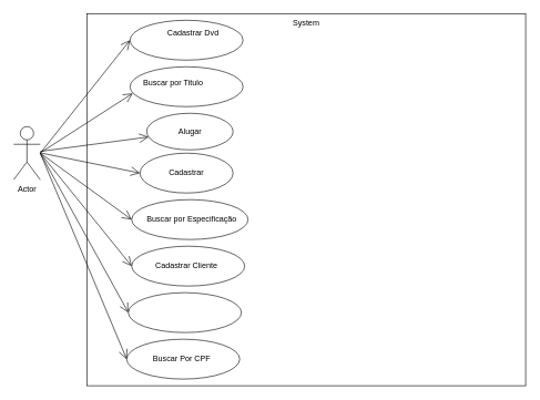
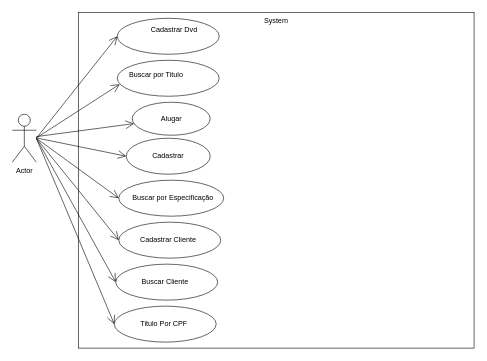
  <mxCell id="0" />
  <mxCell id="1" parent="0" />
  <mxCell id="2" value="Actor" style="shape=umlActor;verticalLabelPosition=bottom;verticalAlign=top;html=1;outlineConnect=0;" parent="1" vertex="1"><mxGeometry x="20" y="190" width="40" height="80" as="geometry" /></mxCell>
  <mxCell id="3" value="" style="rounded=0;whiteSpace=wrap;html=1;" parent="1" vertex="1"><mxGeometry x="130" y="20" width="660" height="560" as="geometry" /></mxCell>
  <mxCell id="4" value="System" style="text;html=1;strokeColor=none;fillColor=none;align=center;verticalAlign=middle;whiteSpace=wrap;rounded=0;" parent="1" vertex="1"><mxGeometry x="430" y="20" width="60" height="30" as="geometry" /></mxCell>
  <mxCell id="5" value="" style="ellipse;whiteSpace=wrap;html=1;" parent="1" vertex="1"><mxGeometry x="195" width="170" height="60" as="geometry" y="30" /></mxCell>
  <mxCell id="6" value="" style="ellipse;whiteSpace=wrap;html=1;" parent="1" vertex="1"><mxGeometry x="195" y="100" width="170" height="60" as="geometry" /></mxCell>
  <mxCell id="7" value="" style="ellipse;whiteSpace=wrap;html=1;" parent="1" vertex="1"><mxGeometry x="197.5" y="300" width="175" height="60" as="geometry" /></mxCell>
  <mxCell id="8" value="" style="ellipse;whiteSpace=wrap;html=1;" parent="1" vertex="1"><mxGeometry x="197.5" y="370" width="170" height="60" as="geometry" /></mxCell>
  <mxCell id="9" value="" style="ellipse;whiteSpace=wrap;html=1;" parent="1" vertex="1"><mxGeometry x="220" y="170" width="130" height="55" as="geometry" /></mxCell>
  <mxCell id="10" value="" style="ellipse;whiteSpace=wrap;html=1;" parent="1" vertex="1"><mxGeometry x="210" y="230" width="140" height="60" as="geometry" /></mxCell>
  <mxCell id="11" value="" style="endArrow=open;endFill=1;endSize=12;html=1;rounded=0;entryX=0;entryY=0.5;entryDx=0;entryDy=0;" parent="1" target="5" edge="1"><mxGeometry width="160" relative="1" as="geometry"><mxPoint x="60" y="230" as="sourcePoint" /><mxPoint x="220" y="200" as="targetPoint" /></mxGeometry></mxCell>
  <mxCell id="12" value="" style="endArrow=open;endFill=1;endSize=12;html=1;rounded=0;entryX=0.024;entryY=0.667;entryDx=0;entryDy=0;entryPerimeter=0;" parent="1" target="6" edge="1"><mxGeometry width="160" relative="1" as="geometry"><mxPoint x="60" y="229.5" as="sourcePoint" /><mxPoint x="220" y="229.5" as="targetPoint" /></mxGeometry></mxCell>
  <mxCell id="13" value="" style="endArrow=open;endFill=1;endSize=12;html=1;rounded=0;entryX=0;entryY=0.5;entryDx=0;entryDy=0;" parent="1" target="7" edge="1"><mxGeometry width="160" relative="1" as="geometry"><mxPoint x="60" y="230" as="sourcePoint" /><mxPoint x="230" y="240" as="targetPoint" /></mxGeometry></mxCell>
  <mxCell id="14" value="" style="endArrow=open;endFill=1;endSize=12;html=1;rounded=0;entryX=0;entryY=0.5;entryDx=0;entryDy=0;" parent="1" target="24" edge="1"><mxGeometry width="160" relative="1" as="geometry"><mxPoint x="60" y="230" as="sourcePoint" /><mxPoint x="170" y="470" as="targetPoint" /></mxGeometry></mxCell>
  <mxCell id="15" value="" style="endArrow=open;endFill=1;endSize=12;html=1;rounded=0;entryX=0;entryY=0.5;entryDx=0;entryDy=0;" parent="1" target="8" edge="1"><mxGeometry width="160" relative="1" as="geometry"><mxPoint x="60" y="230" as="sourcePoint" /><mxPoint x="195" y="439.5" as="targetPoint" /></mxGeometry></mxCell>
  <mxCell id="16" value="Cadastrar Dvd" style="text;html=1;strokeColor=none;fillColor=none;align=center;verticalAlign=middle;whiteSpace=wrap;rounded=0;" parent="1" vertex="1"><mxGeometry x="230" y="35" width="120" height="30" as="geometry" /></mxCell>
  <mxCell id="17" value="Buscar por Titulo" style="text;html=1;strokeColor=none;fillColor=none;align=center;verticalAlign=middle;whiteSpace=wrap;rounded=0;" parent="1" vertex="1"><mxGeometry x="200" y="110" width="120" height="30" as="geometry" /></mxCell>
  <mxCell id="18" value="Buscar por Especificação" style="text;html=1;strokeColor=none;fillColor=none;align=center;verticalAlign=middle;whiteSpace=wrap;rounded=0;" parent="1" vertex="1"><mxGeometry x="212.5" y="315" width="150" height="30" as="geometry" /></mxCell>
  <mxCell id="19" value="Cadastrar Cliente" style="text;html=1;strokeColor=none;fillColor=none;align=center;verticalAlign=middle;whiteSpace=wrap;rounded=0;" parent="1" vertex="1"><mxGeometry x="220" y="385" width="120" height="30" as="geometry" /></mxCell>
  <mxCell id="20" value="Alugar" style="text;html=1;strokeColor=none;fillColor=none;align=center;verticalAlign=middle;whiteSpace=wrap;rounded=0;" parent="1" vertex="1"><mxGeometry x="247.5" y="182.5" width="75" height="30" as="geometry" /></mxCell>
  <mxCell id="21" value="Cadastrar" style="text;html=1;strokeColor=none;fillColor=none;align=center;verticalAlign=middle;whiteSpace=wrap;rounded=0;" parent="1" vertex="1"><mxGeometry x="220" y="245" width="120" height="30" as="geometry" /></mxCell>
  <mxCell id="22" value="" style="endArrow=open;endFill=1;endSize=12;html=1;rounded=0;" parent="1" source="2" edge="1" target="9"><mxGeometry width="160" relative="1" as="geometry"><mxPoint x="60" y="217" as="sourcePoint" /><mxPoint x="220" y="217" as="targetPoint" /></mxGeometry></mxCell>
  <mxCell id="23" value="" style="endArrow=open;endFill=1;endSize=12;html=1;rounded=0;entryX=0;entryY=0.5;entryDx=0;entryDy=0;" parent="1" target="10" edge="1"><mxGeometry width="160" relative="1" as="geometry"><mxPoint x="60" y="229.5" as="sourcePoint" /><mxPoint x="220" y="229.5" as="targetPoint" /></mxGeometry></mxCell>
  <mxCell id="24" value="" style="ellipse;whiteSpace=wrap;html=1;" vertex="1" parent="1"><mxGeometry x="192.5" y="440" width="170" height="60" as="geometry" /></mxCell>
+ <mxCell id="25" value="Buscar Cliente" style="text;html=1;strokeColor=none;fillColor=none;align=center;verticalAlign=middle;whiteSpace=wrap;rounded=0;" vertex="1" parent="1"><mxGeometry x="215" y="455" width="120" height="30" as="geometry" /></mxCell>
  <mxCell id="26" value="" style="ellipse;whiteSpace=wrap;html=1;" vertex="1" parent="1"><mxGeometry x="190" y="510" width="170" height="60" as="geometry" /></mxCell>
- <mxCell id="27" value="Buscar Por CPF" style="text;html=1;strokeColor=none;fillColor=none;align=center;verticalAlign=middle;whiteSpace=wrap;rounded=0;" vertex="1" parent="1"><mxGeometry x="212.5" y="525" width="120" height="30" as="geometry" /></mxCell>
+ <mxCell id="27" value="Titulo Por CPF" style="text;html=1;strokeColor=none;fillColor=none;align=center;verticalAlign=middle;whiteSpace=wrap;rounded=0;" vertex="1" parent="1"><mxGeometry x="212.5" y="525" width="120" height="30" as="geometry" /></mxCell>
  <mxCell id="28" value="" style="endArrow=open;endFill=1;endSize=12;html=1;rounded=0;entryX=0;entryY=0.5;entryDx=0;entryDy=0;" edge="1" parent="1" target="26"><mxGeometry width="160" relative="1" as="geometry"><mxPoint x="60" y="230" as="sourcePoint" /><mxPoint x="182.5" y="540" as="targetPoint" /></mxGeometry></mxCell>
